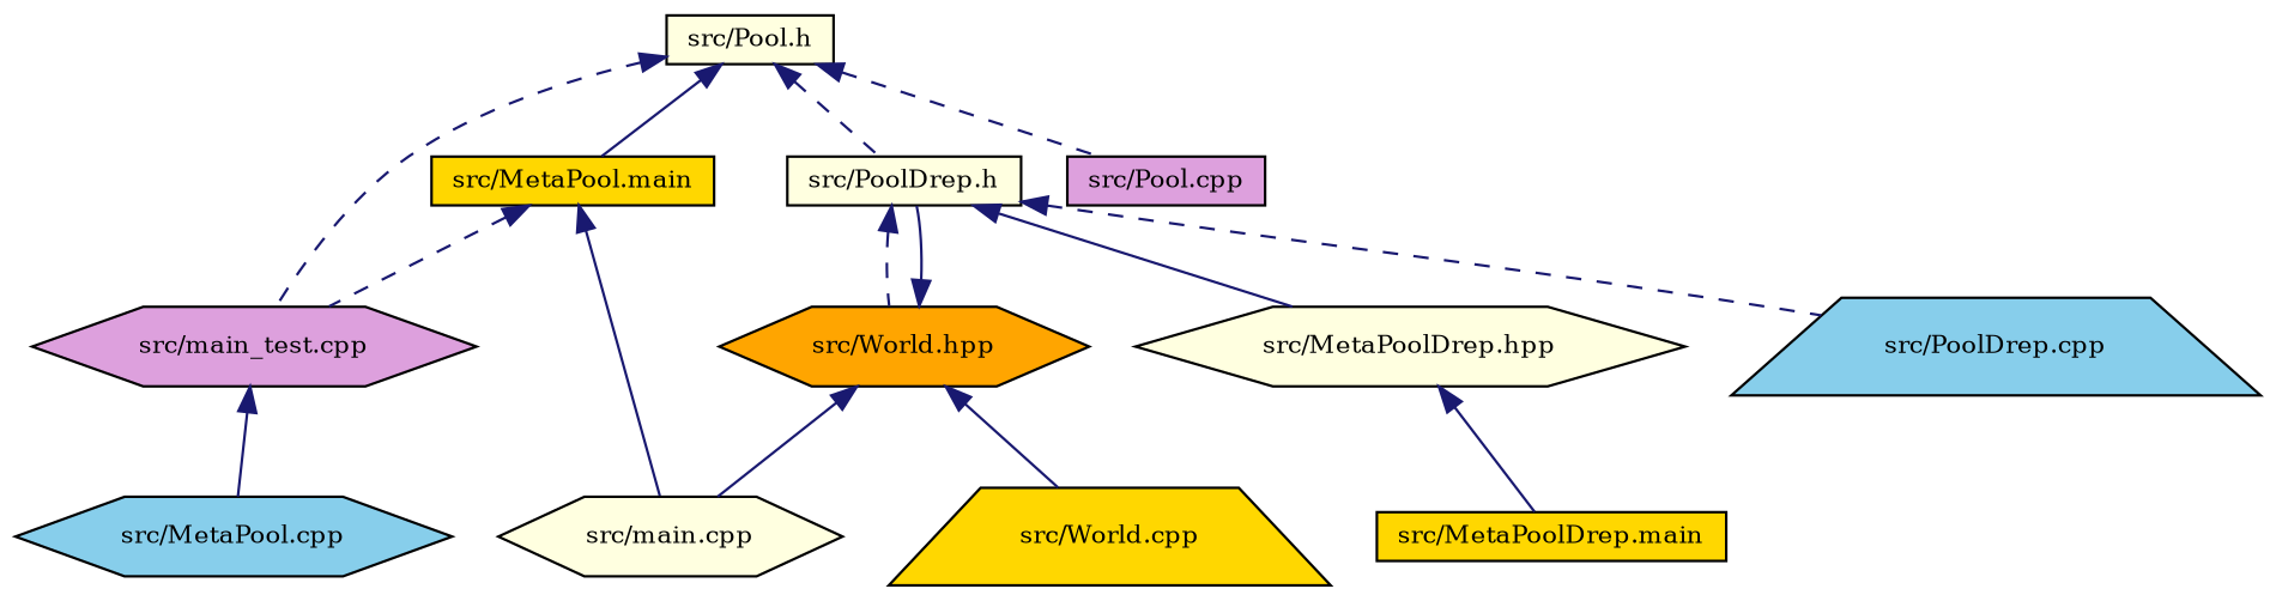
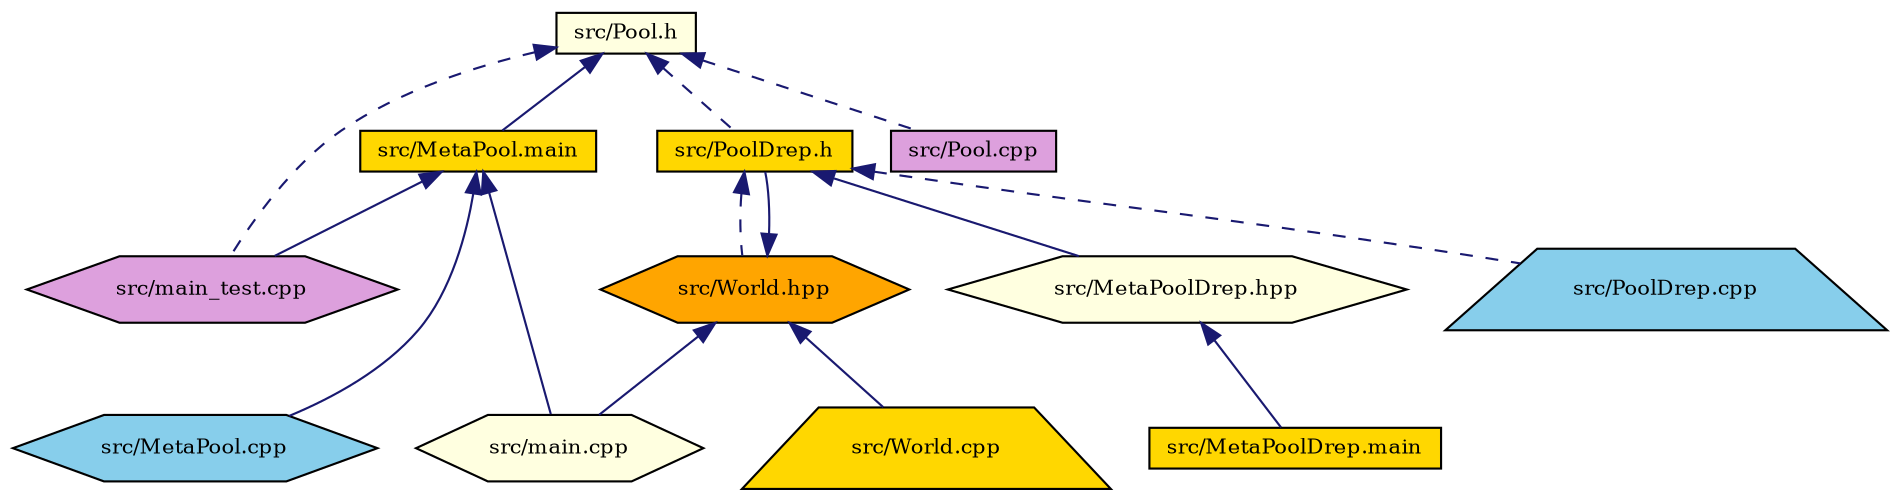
  digraph {
    fontname="DejaVu Serif"
    node [color=black fillcolor=gold fontname="DejaVu Serif" fontsize=10 shape=box style=filled]
    edge [color=midnightblue dir=back fontname="DejaVu Serif" fontsize=10 labelfontname=Helvetica labelfontsize=10 style=solid]
    n1 [fillcolor=lightyellow fontcolor=black height=0.2 label="src/Pool.h" width=0.4]
    n2 [height=0.2 label="src/MetaPool.main" width=0.4]
    n3 [fillcolor=plum height=0.2 label="src/main_test.cpp" shape=hexagon width=0.4]
-   n4 [fillcolor=lightyellow height=0.2 label="src/PoolDrep.h" width=0.4]
+   n4 [height=0.2 label="src/PoolDrep.h" width=0.4]
    n5 [fillcolor=plum height=0.2 label="src/Pool.cpp" width=0.4]
    n6 [fillcolor=lightyellow height=0.2 label="src/main.cpp" shape=hexagon width=0.4]
    n7 [fillcolor=skyblue height=0.2 label="src/MetaPool.cpp" shape=hexagon width=0.4]
    n8 [fillcolor=lightyellow height=0.2 label="src/MetaPoolDrep.hpp" shape=hexagon width=0.4]
    n9 [fillcolor=orange height=0.2 label="src/World.hpp" shape=hexagon width=0.4]
    n10 [fillcolor=skyblue height=0.2 label="src/PoolDrep.cpp" shape=trapezium width=0.4]
    n11 [height=0.2 label="src/MetaPoolDrep.main" width=0.4]
    n12 [height=0.2 label="src/World.cpp" shape=trapezium width=0.4]
    n1 -> n2
    n1 -> n3 [style=dashed]
    n1 -> n4 [style=dashed]
    n1 -> n5 [style=dashed]
-   n2 -> n3 [style=dashed]
+   n2 -> n3
    n2 -> n6
-   n3 -> n7
+   n2 -> n7
    n4 -> n8
    n4 -> n9 [style=dashed]
    n4 -> n10 [style=dashed]
    n8 -> n11
    n9 -> n4
    n9 -> n6
    n9 -> n12
  }
